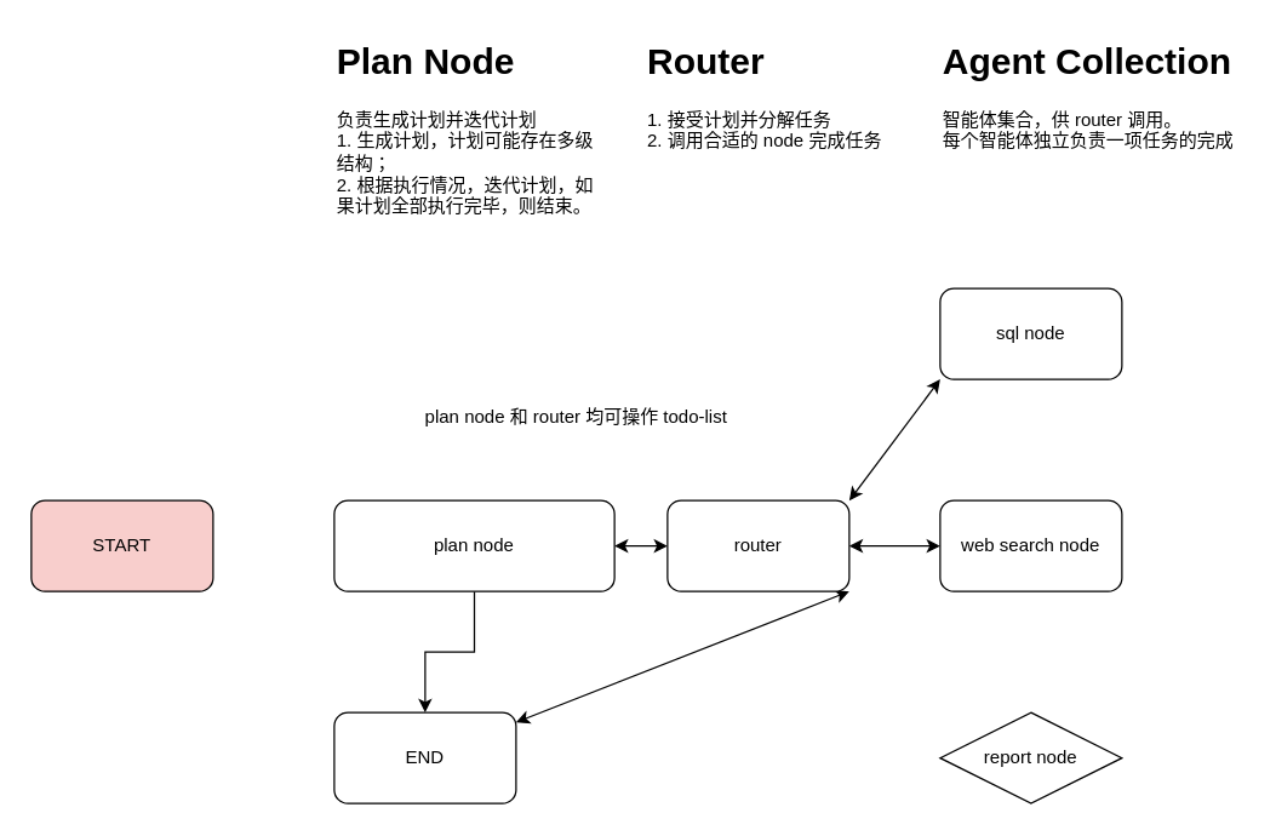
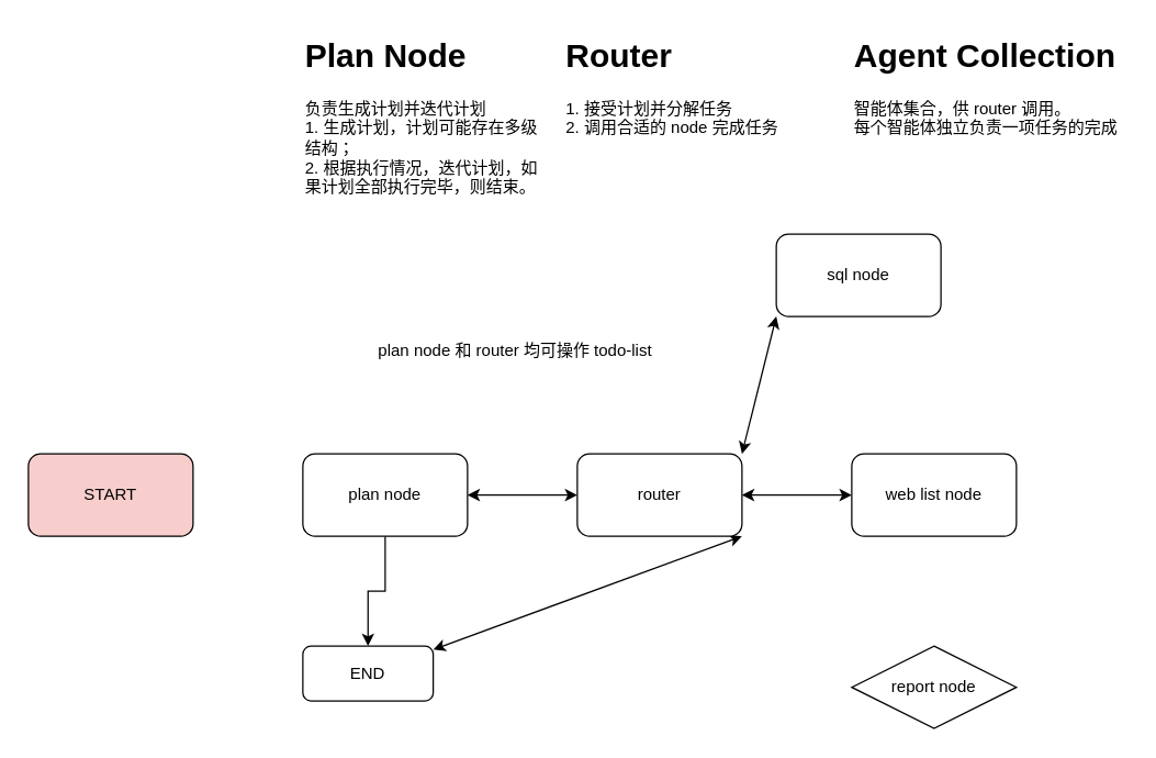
  <mxCell id="0" />
  <mxCell id="1" parent="0" />
  <mxCell id="2" value="START" style="rounded=1;whiteSpace=wrap;html=1;fillColor=#f8cecc;" vertex="1" parent="1"><mxGeometry x="20" y="330" width="120" height="60" as="geometry" /></mxCell>
  <mxCell id="3" value="" style="edgeStyle=orthogonalEdgeStyle;rounded=0;orthogonalLoop=1;jettySize=auto;html=1;startArrow=classic;startFill=1;" edge="1" parent="1" source="5" target="9"><mxGeometry relative="1" as="geometry" /></mxCell>
  <mxCell id="4" value="" style="edgeStyle=orthogonalEdgeStyle;rounded=0;orthogonalLoop=1;jettySize=auto;html=1;" edge="1" parent="1" source="5" target="13"><mxGeometry relative="1" as="geometry" /></mxCell>
- <mxCell id="5" value="plan node" style="whiteSpace=wrap;html=1;rounded=1;" vertex="1" parent="1"><mxGeometry x="220" y="330" width="185" height="60" as="geometry" /></mxCell>
+ <mxCell id="5" value="plan node" style="whiteSpace=wrap;html=1;rounded=1;" vertex="1" parent="1"><mxGeometry x="220" y="330" width="120" height="60" as="geometry" /></mxCell>
  <mxCell id="6" value="" style="edgeStyle=orthogonalEdgeStyle;rounded=0;orthogonalLoop=1;jettySize=auto;html=1;startArrow=classic;startFill=1;" edge="1" parent="1" source="9" target="10"><mxGeometry relative="1" as="geometry" /></mxCell>
  <mxCell id="7" style="rounded=0;orthogonalLoop=1;jettySize=auto;html=1;exitX=1;exitY=0;exitDx=0;exitDy=0;entryX=0;entryY=1;entryDx=0;entryDy=0;startArrow=classic;startFill=1;" edge="1" parent="1" source="9" target="11"><mxGeometry relative="1" as="geometry" /></mxCell>
  <mxCell id="8" style="rounded=0;orthogonalLoop=1;jettySize=auto;html=1;exitX=1;exitY=1;exitDx=0;exitDy=0;startArrow=classic;startFill=1;" edge="1" parent="1" source="9" target="13"><mxGeometry relative="1" as="geometry" /></mxCell>
- <mxCell id="9" value="router" style="whiteSpace=wrap;html=1;rounded=1;" vertex="1" parent="1"><mxGeometry x="440" y="330" width="120" height="60" as="geometry" /></mxCell>
- <mxCell id="10" value="web search node" style="whiteSpace=wrap;html=1;rounded=1;" vertex="1" parent="1"><mxGeometry x="620" y="330" width="120" height="60" as="geometry" /></mxCell>
- <mxCell id="11" value="sql node" style="whiteSpace=wrap;html=1;rounded=1;" vertex="1" parent="1"><mxGeometry x="620" y="190" width="120" height="60" as="geometry" /></mxCell>
+ <mxCell id="9" value="router" style="whiteSpace=wrap;html=1;rounded=1;" vertex="1" parent="1"><mxGeometry x="420" y="330" width="120" height="60" as="geometry" /></mxCell>
+ <mxCell id="10" value="web list node" style="whiteSpace=wrap;html=1;rounded=1;" vertex="1" parent="1"><mxGeometry x="620" y="330" width="120" height="60" as="geometry" /></mxCell>
+ <mxCell id="11" value="sql node" style="whiteSpace=wrap;html=1;rounded=1;" vertex="1" parent="1"><mxGeometry x="565" y="170" width="120" height="60" as="geometry" /></mxCell>
  <mxCell id="12" value="report node" style="rhombus;whiteSpace=wrap;html=1;" vertex="1" parent="1"><mxGeometry x="620" y="470" width="120" height="60" as="geometry" /></mxCell>
- <mxCell id="13" value="END" style="whiteSpace=wrap;html=1;rounded=1;" vertex="1" parent="1"><mxGeometry x="220" y="470" width="120" height="60" as="geometry" /></mxCell>
+ <mxCell id="13" value="END" style="whiteSpace=wrap;html=1;rounded=1;" vertex="1" parent="1"><mxGeometry x="220" y="470" width="95" height="40" as="geometry" /></mxCell>
  <mxCell id="14" value="&lt;h1 style=&quot;margin-top: 0px;&quot;&gt;Plan Node&lt;/h1&gt;&lt;div&gt;负责生成计划并迭代计划&lt;/div&gt;&lt;div&gt;1. 生成计划，计划可能存在多级结构；&lt;/div&gt;&lt;div&gt;2. 根据执行情况，迭代计划，如果计划全部执行完毕，则结束。&lt;/div&gt;" style="text;html=1;whiteSpace=wrap;overflow=hidden;rounded=0;" vertex="1" parent="1"><mxGeometry x="220" y="20" width="180" height="120" as="geometry" /></mxCell>
- <mxCell id="15" value="&lt;h1 style=&quot;margin-top: 0px;&quot;&gt;Router&lt;/h1&gt;&lt;div&gt;1. 接受计划并分解任务&lt;/div&gt;&lt;div&gt;2. 调用合适的 node 完成任务&lt;/div&gt;" style="text;html=1;whiteSpace=wrap;overflow=hidden;rounded=0;" vertex="1" parent="1"><mxGeometry x="425" y="20" width="180" height="120" as="geometry" /></mxCell>
+ <mxCell id="15" value="&lt;h1 style=&quot;margin-top: 0px;&quot;&gt;Router&lt;/h1&gt;&lt;div&gt;1. 接受计划并分解任务&lt;/div&gt;&lt;div&gt;2. 调用合适的 node 完成任务&lt;/div&gt;" style="text;html=1;whiteSpace=wrap;overflow=hidden;rounded=0;" vertex="1" parent="1"><mxGeometry x="410" y="20" width="180" height="120" as="geometry" /></mxCell>
  <mxCell id="16" value="&lt;h1 style=&quot;margin-top: 0px;&quot;&gt;Agent Collection&lt;/h1&gt;&lt;div&gt;智能体集合，供 router 调用。&lt;/div&gt;&lt;div&gt;每个智能体独立负责一项任务的完成&lt;/div&gt;" style="text;html=1;whiteSpace=wrap;overflow=hidden;rounded=0;" vertex="1" parent="1"><mxGeometry x="620" y="20" width="200" height="120" as="geometry" /></mxCell>
- <mxCell id="17" value="plan node 和 router 均可操作 todo-list" style="text;html=1;align=center;verticalAlign=middle;whiteSpace=wrap;rounded=0;" vertex="1" parent="1"><mxGeometry x="255" y="260" width="250" height="30" as="geometry" /></mxCell>
+ <mxCell id="17" value="plan node 和 router 均可操作 todo-list" style="text;html=1;align=center;verticalAlign=middle;whiteSpace=wrap;rounded=0;" vertex="1" parent="1"><mxGeometry x="250" y="240" width="250" height="30" as="geometry" /></mxCell>
